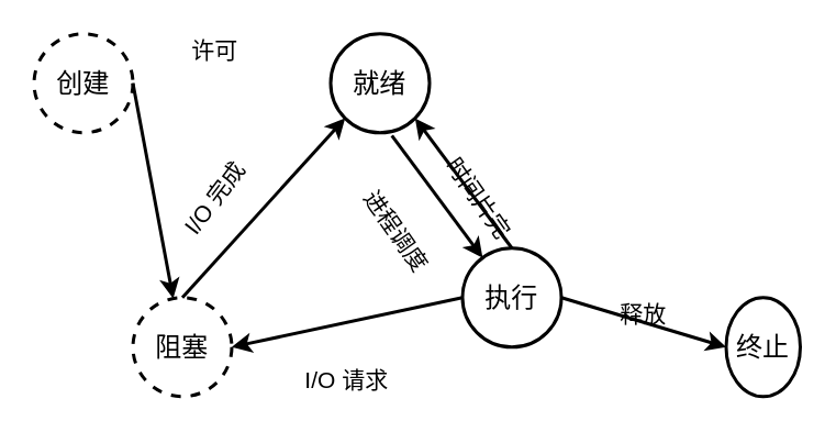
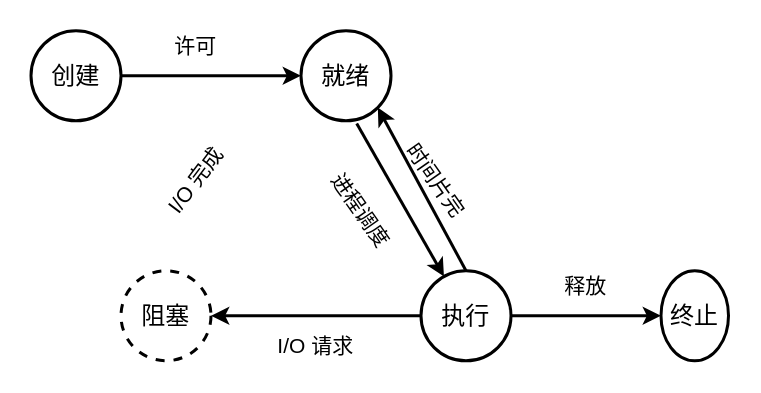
  <mxCell id="0" />
  <mxCell id="1" parent="0" />
  <mxCell id="2" value="&lt;font style=&quot;font-size: 16px&quot;&gt;就绪&lt;/font&gt;" style="ellipse;whiteSpace=wrap;html=1;aspect=fixed;strokeWidth=2;fillColor=none;" parent="1" vertex="1"><mxGeometry x="200" y="20" width="60" height="60" as="geometry" /></mxCell>
  <mxCell id="3" value="&lt;font style=&quot;font-size: 16px&quot;&gt;阻塞&lt;/font&gt;" style="ellipse;whiteSpace=wrap;html=1;aspect=fixed;strokeWidth=2;fillColor=none;dashed=1;" parent="1" vertex="1"><mxGeometry x="80" y="180" width="60" height="60" as="geometry" /></mxCell>
- <mxCell id="4" value="&lt;font style=&quot;font-size: 16px&quot;&gt;执行&lt;/font&gt;" style="ellipse;whiteSpace=wrap;html=1;aspect=fixed;strokeWidth=2;fillColor=none;" parent="1" vertex="1"><mxGeometry x="280" y="150" width="60" height="60" as="geometry" /></mxCell>
- <mxCell id="5" value="" style="endArrow=classic;html=1;strokeWidth=2;exitX=0.5;exitY=0;exitDx=0;exitDy=0;entryX=0;entryY=1;entryDx=0;entryDy=0;" parent="1" source="3" target="2" edge="1"><mxGeometry width="50" height="50" relative="1" as="geometry"><mxPoint x="0" y="150" as="sourcePoint" /><mxPoint x="50" y="100" as="targetPoint" /></mxGeometry></mxCell>
+ <mxCell id="4" value="&lt;font style=&quot;font-size: 16px&quot;&gt;执行&lt;/font&gt;" style="ellipse;whiteSpace=wrap;html=1;aspect=fixed;strokeWidth=2;fillColor=none;" parent="1" vertex="1"><mxGeometry x="280" y="180" width="60" height="60" as="geometry" /></mxCell>
  <mxCell id="6" value="&lt;font style=&quot;font-size: 14px&quot;&gt;I/O 完成&lt;/font&gt;" style="text;html=1;strokeColor=none;fillColor=none;align=center;verticalAlign=middle;whiteSpace=wrap;rounded=0;rotation=-53;" parent="1" vertex="1"><mxGeometry x="100" y="110" width="60" height="20" as="geometry" /></mxCell>
  <mxCell id="7" value="" style="endArrow=classic;html=1;strokeWidth=2;exitX=0;exitY=0.5;exitDx=0;exitDy=0;entryX=1;entryY=0.5;entryDx=0;entryDy=0;" parent="1" source="4" target="3" edge="1"><mxGeometry width="50" height="50" relative="1" as="geometry"><mxPoint x="170.61" y="240" as="sourcePoint" /><mxPoint x="249.397" y="131.213" as="targetPoint" /></mxGeometry></mxCell>
  <mxCell id="8" value="&lt;font style=&quot;font-size: 14px&quot;&gt;I/O 请求&lt;/font&gt;" style="text;html=1;strokeColor=none;fillColor=none;align=center;verticalAlign=middle;whiteSpace=wrap;rounded=0;rotation=0;" parent="1" vertex="1"><mxGeometry x="180" y="220" width="60" height="20" as="geometry" /></mxCell>
  <mxCell id="9" value="" style="endArrow=classic;html=1;strokeWidth=2;exitX=0.5;exitY=0;exitDx=0;exitDy=0;entryX=1;entryY=1;entryDx=0;entryDy=0;" parent="1" source="4" target="2" edge="1"><mxGeometry width="50" height="50" relative="1" as="geometry"><mxPoint x="290" y="220" as="sourcePoint" /><mxPoint x="150" y="220" as="targetPoint" /></mxGeometry></mxCell>
  <mxCell id="10" value="&lt;font style=&quot;font-size: 14px&quot;&gt;时间片完&lt;/font&gt;" style="text;html=1;strokeColor=none;fillColor=none;align=center;verticalAlign=middle;whiteSpace=wrap;rounded=0;rotation=55;" parent="1" vertex="1"><mxGeometry x="260" y="110" width="60" height="20" as="geometry" /></mxCell>
  <mxCell id="11" value="" style="endArrow=classic;html=1;strokeWidth=2;exitX=0.619;exitY=1.03;exitDx=0;exitDy=0;exitPerimeter=0;" parent="1" source="2" target="4" edge="1"><mxGeometry width="50" height="50" relative="1" as="geometry"><mxPoint x="280" y="238.79" as="sourcePoint" /><mxPoint x="201.213" y="130.003" as="targetPoint" /></mxGeometry></mxCell>
  <mxCell id="12" value="&lt;font style=&quot;font-size: 14px&quot;&gt;进程调度&lt;/font&gt;" style="text;html=1;strokeColor=none;fillColor=none;align=center;verticalAlign=middle;whiteSpace=wrap;rounded=0;rotation=55;" parent="1" vertex="1"><mxGeometry x="210" y="130" width="60" height="20" as="geometry" /></mxCell>
  <mxCell id="13" value="&lt;font style=&quot;font-size: 16px&quot;&gt;终止&lt;/font&gt;" style="ellipse;whiteSpace=wrap;html=1;aspect=fixed;strokeWidth=2;fillColor=none;" parent="1" vertex="1"><mxGeometry x="440" y="180" width="45" height="60" as="geometry" /></mxCell>
  <mxCell id="14" value="" style="endArrow=classic;html=1;strokeWidth=2;exitX=1;exitY=0.5;exitDx=0;exitDy=0;entryX=0;entryY=0.5;entryDx=0;entryDy=0;" parent="1" source="4" target="13" edge="1"><mxGeometry width="50" height="50" relative="1" as="geometry"><mxPoint x="290" y="220" as="sourcePoint" /><mxPoint x="150" y="220" as="targetPoint" /></mxGeometry></mxCell>
  <mxCell id="15" value="&lt;font style=&quot;font-size: 14px&quot;&gt;释放&lt;/font&gt;" style="text;html=1;strokeColor=none;fillColor=none;align=center;verticalAlign=middle;whiteSpace=wrap;rounded=0;rotation=0;" parent="1" vertex="1"><mxGeometry x="360" y="180" width="60" height="20" as="geometry" /></mxCell>
- <mxCell id="16" value="&lt;font style=&quot;font-size: 16px&quot;&gt;创建&lt;/font&gt;" style="ellipse;whiteSpace=wrap;html=1;aspect=fixed;strokeWidth=2;fillColor=none;dashed=1;" parent="1" vertex="1"><mxGeometry x="20" y="20" width="60" height="60" as="geometry" /></mxCell>
- <mxCell id="17" value="" style="endArrow=classic;html=1;strokeWidth=2;exitX=1;exitY=0.5;exitDx=0;exitDy=0;" parent="1" source="16" target="3" edge="1"><mxGeometry width="50" height="50" relative="1" as="geometry"><mxPoint x="290" y="220" as="sourcePoint" /><mxPoint x="100" y="70" as="targetPoint" /></mxGeometry></mxCell>
+ <mxCell id="16" value="&lt;font style=&quot;font-size: 16px&quot;&gt;创建&lt;/font&gt;" style="ellipse;whiteSpace=wrap;html=1;aspect=fixed;strokeWidth=2;fillColor=none;" parent="1" vertex="1"><mxGeometry x="20" y="20" width="60" height="60" as="geometry" /></mxCell>
+ <mxCell id="17" value="" style="endArrow=classic;html=1;strokeWidth=2;exitX=1;exitY=0.5;exitDx=0;exitDy=0;entryX=0;entryY=0.5;entryDx=0;entryDy=0;" parent="1" source="16" target="2" edge="1"><mxGeometry width="50" height="50" relative="1" as="geometry"><mxPoint x="290" y="220" as="sourcePoint" /><mxPoint x="100" y="70" as="targetPoint" /></mxGeometry></mxCell>
  <mxCell id="18" value="&lt;font style=&quot;font-size: 14px&quot;&gt;许可&lt;/font&gt;" style="text;html=1;strokeColor=none;fillColor=none;align=center;verticalAlign=middle;whiteSpace=wrap;rounded=0;rotation=0;" parent="1" vertex="1"><mxGeometry x="100" y="20" width="60" height="20" as="geometry" /></mxCell>
